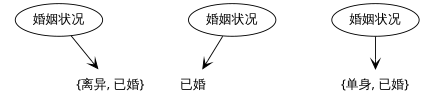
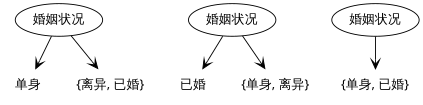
  digraph {
    node [fontname=STKAITI shape=plaintext]
    edge [arrowhead=vee]
    n1 [label="婚姻状况" shape=oval]
+   n2 [label="单身"]
    n3 [label="{离异, 已婚}"]
    n4 [label="婚姻状况" shape=oval]
    n5 [label="已婚"]
+   n6 [label="{单身, 离异}"]
    n7 [label="婚姻状况" shape=oval]
    n8 [label="{单身, 已婚}"]
+   n1 -> n2
    n1 -> n3
    n4 -> n5
+   n4 -> n6
    n7 -> n8
  }
